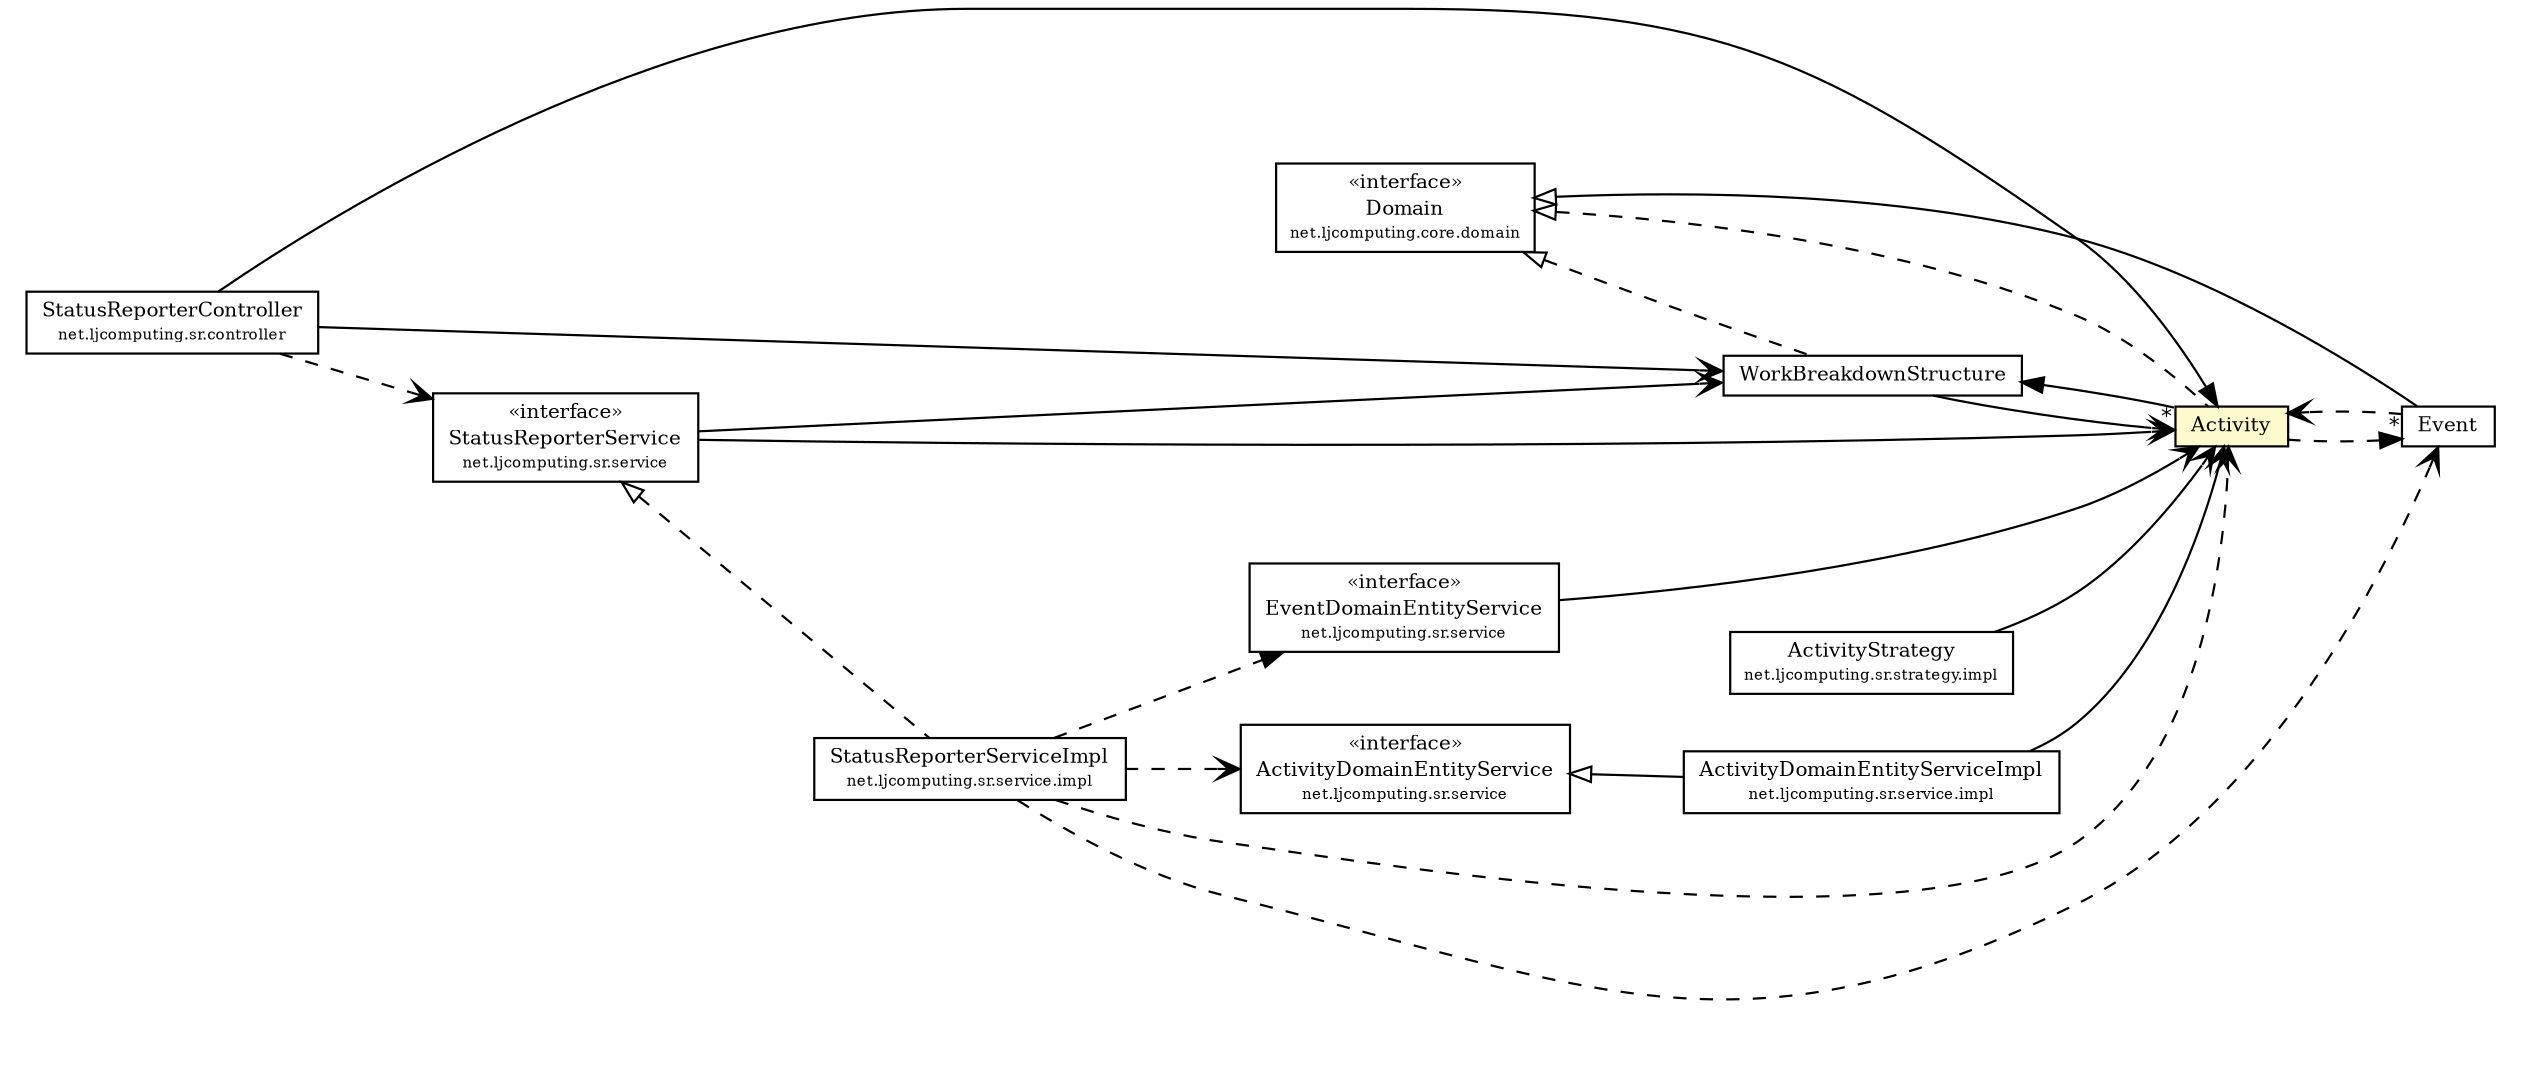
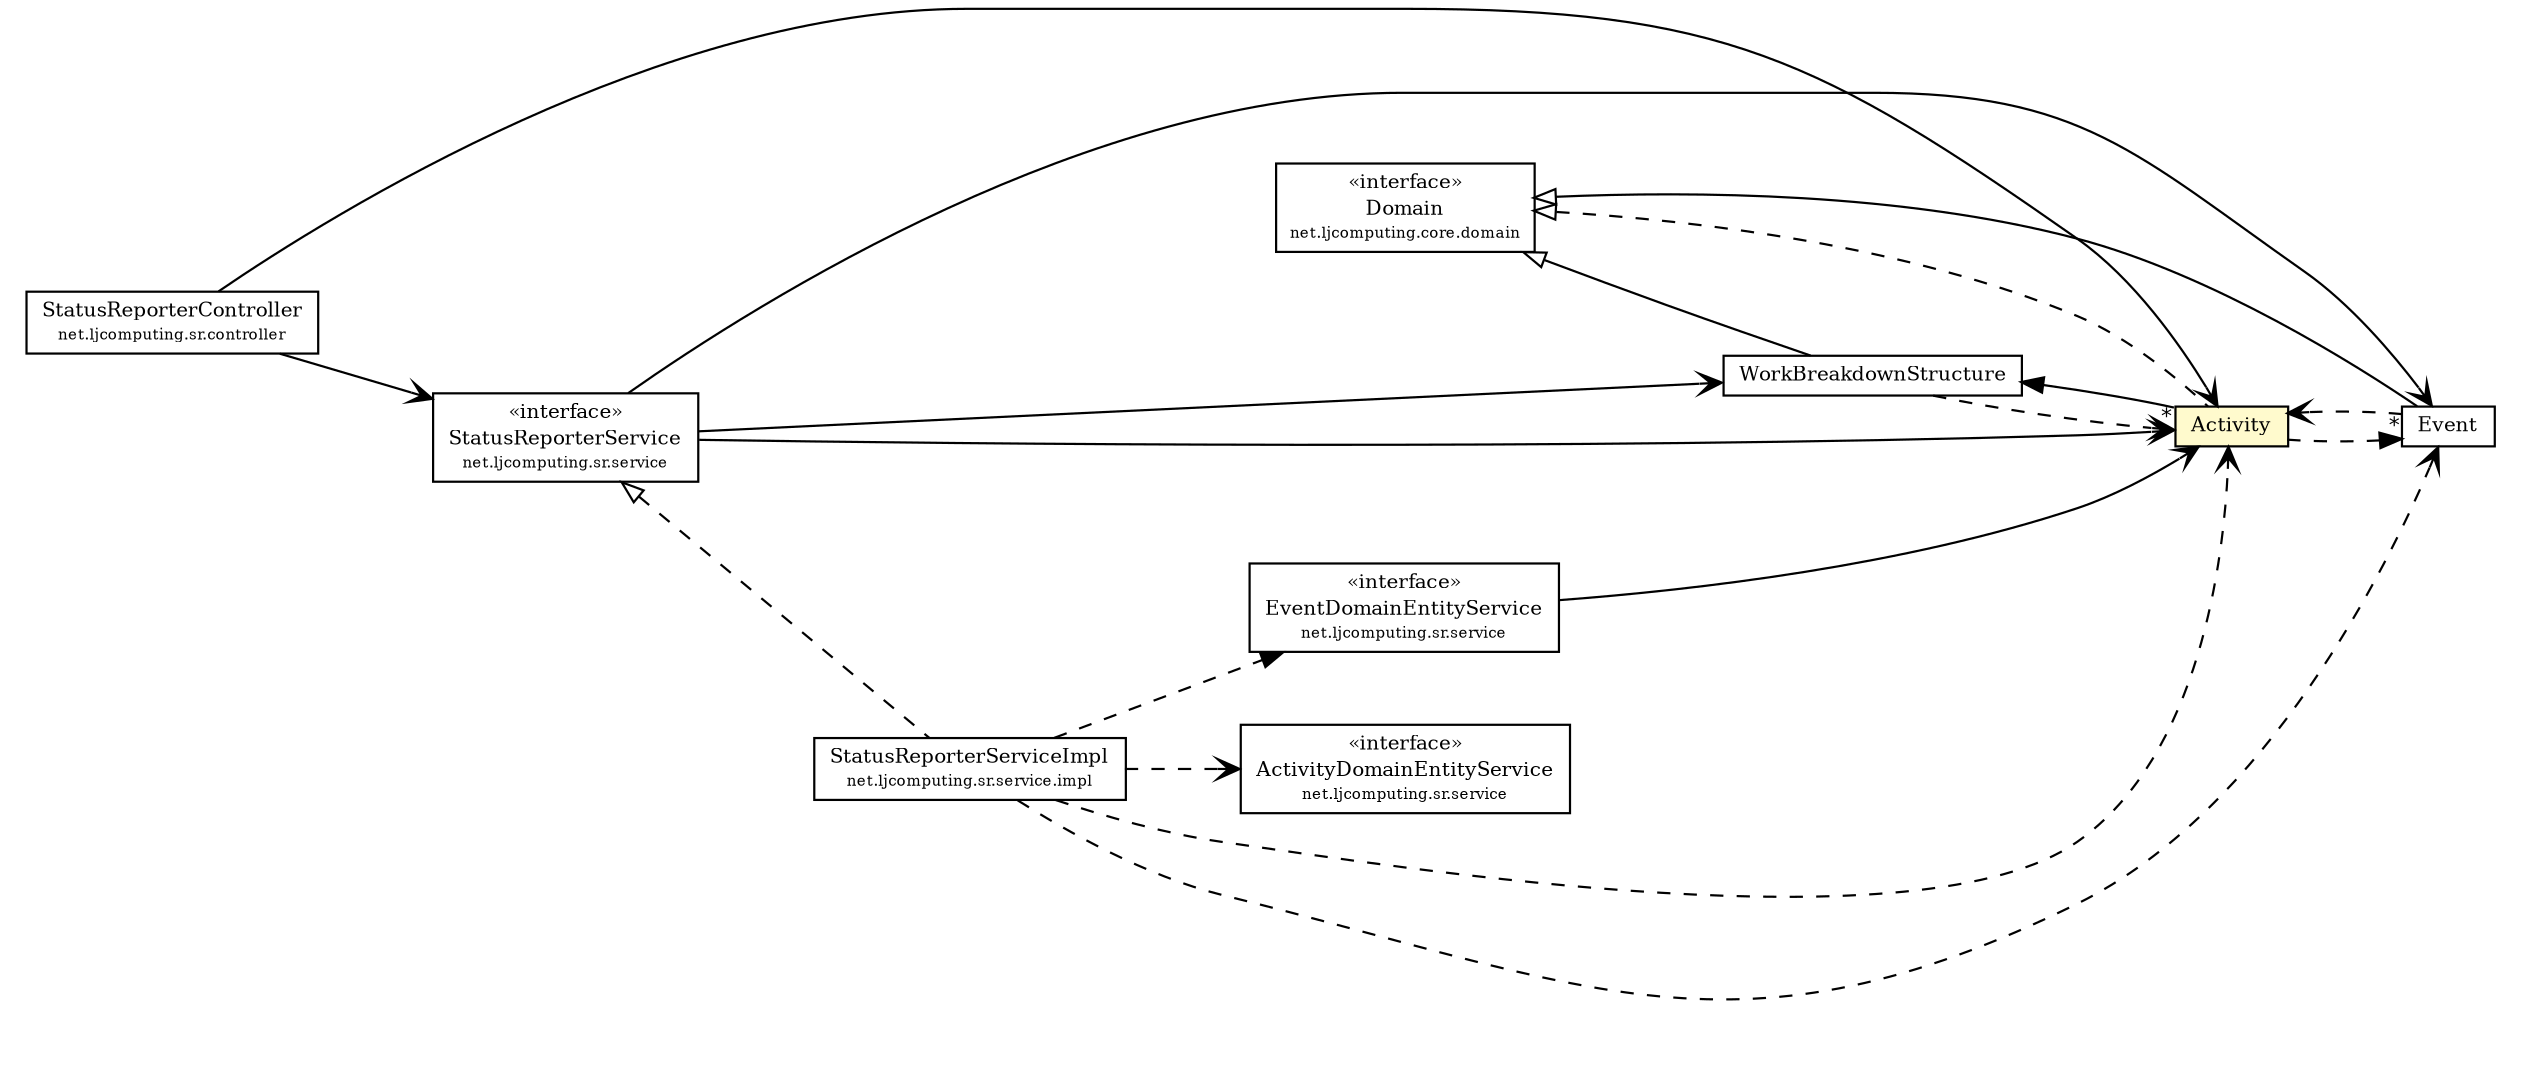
  digraph {
    fontname="DejaVu Serif"
    nodesep=0.25
    rankdir=LR
    ranksep=0.5
    node [fontcolor=black fontname="DejaVu Serif" fontsize=9.0 shape=plaintext]
    edge [arrowhead=open color=black fontcolor=black fontname="DejaVu Serif" fontsize=10.0 headport=p labelfontname=Helvetica labelfontsize=10 style=solid tailport=p]
    n1 [label=<<table title="net.ljcomputing.sr.domain.WorkBreakdownStructure" border="0" cellborder="1" cellspacing="0" cellpadding="2" port="p" href="./WorkBreakdownStructure.html"> 		<tr><td><table border="0" cellspacing="0" cellpadding="1"> <tr><td align="center" balign="center"> WorkBreakdownStructure </td></tr> 		</table></td></tr> 		</table>>]
    n2 [label=<<table title="net.ljcomputing.sr.domain.Activity" border="0" cellborder="1" cellspacing="0" cellpadding="2" port="p" bgcolor="lemonChiffon" href="./Activity.html"> 		<tr><td><table border="0" cellspacing="0" cellpadding="1"> <tr><td align="center" balign="center"> Activity </td></tr> 		</table></td></tr> 		</table>>]
    n3 [label=<<table title="net.ljcomputing.sr.domain.Event" border="0" cellborder="1" cellspacing="0" cellpadding="2" port="p" href="./Event.html"> 		<tr><td><table border="0" cellspacing="0" cellpadding="1"> <tr><td align="center" balign="center"> Event </td></tr> 		</table></td></tr> 		</table>>]
    n4 [label=<<table title="net.ljcomputing.core.domain.Domain" border="0" cellborder="1" cellspacing="0" cellpadding="2" port="p" href="../../core/domain/Domain.html"> 		<tr><td><table border="0" cellspacing="0" cellpadding="1"> <tr><td align="center" balign="center"> &#171;interface&#187; </td></tr> <tr><td align="center" balign="center"> Domain </td></tr> <tr><td align="center" balign="center"><font point-size="7.0"> net.ljcomputing.core.domain </font></td></tr> 		</table></td></tr> 		</table>>]
-   n5 [label=<<table title="net.ljcomputing.sr.strategy.impl.ActivityStrategy" border="0" cellborder="1" cellspacing="0" cellpadding="2" port="p" href="../strategy/impl/ActivityStrategy.html"> 		<tr><td><table border="0" cellspacing="0" cellpadding="1"> <tr><td align="center" balign="center"> ActivityStrategy </td></tr> <tr><td align="center" balign="center"><font point-size="7.0"> net.ljcomputing.sr.strategy.impl </font></td></tr> 		</table></td></tr> 		</table>>]
    n6 [label=<<table title="net.ljcomputing.sr.service.impl.StatusReporterServiceImpl" border="0" cellborder="1" cellspacing="0" cellpadding="2" port="p" href="../service/impl/StatusReporterServiceImpl.html"> 		<tr><td><table border="0" cellspacing="0" cellpadding="1"> <tr><td align="center" balign="center"> StatusReporterServiceImpl </td></tr> <tr><td align="center" balign="center"><font point-size="7.0"> net.ljcomputing.sr.service.impl </font></td></tr> 		</table></td></tr> 		</table>>]
    n7 [label=<<table title="net.ljcomputing.sr.service.ActivityDomainEntityService" border="0" cellborder="1" cellspacing="0" cellpadding="2" port="p" href="../service/ActivityDomainEntityService.html"> 		<tr><td><table border="0" cellspacing="0" cellpadding="1"> <tr><td align="center" balign="center"> &#171;interface&#187; </td></tr> <tr><td align="center" balign="center"> ActivityDomainEntityService </td></tr> <tr><td align="center" balign="center"><font point-size="7.0"> net.ljcomputing.sr.service </font></td></tr> 		</table></td></tr> 		</table>>]
    n8 [label=<<table title="net.ljcomputing.sr.service.EventDomainEntityService" border="0" cellborder="1" cellspacing="0" cellpadding="2" port="p" href="../service/EventDomainEntityService.html"> 		<tr><td><table border="0" cellspacing="0" cellpadding="1"> <tr><td align="center" balign="center"> &#171;interface&#187; </td></tr> <tr><td align="center" balign="center"> EventDomainEntityService </td></tr> <tr><td align="center" balign="center"><font point-size="7.0"> net.ljcomputing.sr.service </font></td></tr> 		</table></td></tr> 		</table>>]
-   n9 [label=<<table title="net.ljcomputing.sr.service.impl.ActivityDomainEntityServiceImpl" border="0" cellborder="1" cellspacing="0" cellpadding="2" port="p" href="../service/impl/ActivityDomainEntityServiceImpl.html"> 		<tr><td><table border="0" cellspacing="0" cellpadding="1"> <tr><td align="center" balign="center"> ActivityDomainEntityServiceImpl </td></tr> <tr><td align="center" balign="center"><font point-size="7.0"> net.ljcomputing.sr.service.impl </font></td></tr> 		</table></td></tr> 		</table>>]
    n10 [label=<<table title="net.ljcomputing.sr.service.StatusReporterService" border="0" cellborder="1" cellspacing="0" cellpadding="2" port="p" href="../service/StatusReporterService.html"> 		<tr><td><table border="0" cellspacing="0" cellpadding="1"> <tr><td align="center" balign="center"> &#171;interface&#187; </td></tr> <tr><td align="center" balign="center"> StatusReporterService </td></tr> <tr><td align="center" balign="center"><font point-size="7.0"> net.ljcomputing.sr.service </font></td></tr> 		</table></td></tr> 		</table>>]
    n11 [label=<<table title="net.ljcomputing.sr.controller.StatusReporterController" border="0" cellborder="1" cellspacing="0" cellpadding="2" port="p" href="../controller/StatusReporterController.html"> 		<tr><td><table border="0" cellspacing="0" cellpadding="1"> <tr><td align="center" balign="center"> StatusReporterController </td></tr> <tr><td align="center" balign="center"><font point-size="7.0"> net.ljcomputing.sr.controller </font></td></tr> 		</table></td></tr> 		</table>>]
-   n1 -> n2 [headlabel="*"]
+   n1 -> n2 [headlabel="*" style=dashed]
    n2 -> n1 [arrowhead=normal]
    n2 -> n3 [arrowhead=normal headlabel="*" style=dashed]
    n3 -> n2 [style=dashed]
-   n4 -> n1 [arrowtail=empty dir=back fontsize=10 style=dashed arrowhead="" color="" fontcolor=""]
+   n4 -> n1 [arrowtail=empty dir=back fontsize=10 arrowhead="" color="" fontcolor=""]
    n4 -> n2 [arrowtail=empty dir=back fontsize=10 style=dashed arrowhead="" color="" fontcolor=""]
    n4 -> n3 [arrowtail=empty dir=back fontsize=10 arrowhead="" color="" fontcolor=""]
-   n5 -> n2
    n6 -> n2 [style=dashed]
    n6 -> n3 [style=dashed]
    n6 -> n7 [style=dashed]
    n6 -> n8 [arrowhead=normal style=dashed]
-   n7 -> n9 [arrowtail=empty dir=back fontsize=10 arrowhead="" color="" fontcolor=""]
    n8 -> n2
-   n9 -> n2
    n10 -> n1
    n10 -> n2
+   n10 -> n3
    n10 -> n6 [arrowtail=empty dir=back fontsize=10 style=dashed arrowhead="" color="" fontcolor=""]
-   n11 -> n1
-   n11 -> n2 [arrowhead=normal]
-   n11 -> n10 [style=dashed]
+   n11 -> n2
+   n11 -> n10
  }
